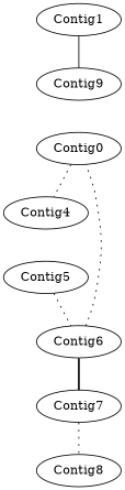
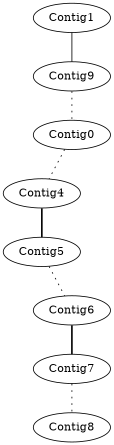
  strict graph {
    fontname="DejaVu Serif"
    node [fontname="DejaVu Serif"]
    edge [fontname="DejaVu Serif" style=dotted]
    n1 [label=Contig9]
    Contig1
    n3 [label=Contig0]
    Contig4
    Contig5
    Contig6
    Contig7
    Contig8
-   Contig6 -- n3
+   n1 -- n3
    Contig1 -- n1 [style=solid]
    n3 -- Contig4
+   Contig4 -- Contig5 [style=bold]
    Contig5 -- Contig6
    Contig6 -- Contig7 [style=bold]
    Contig7 -- Contig8
  }
